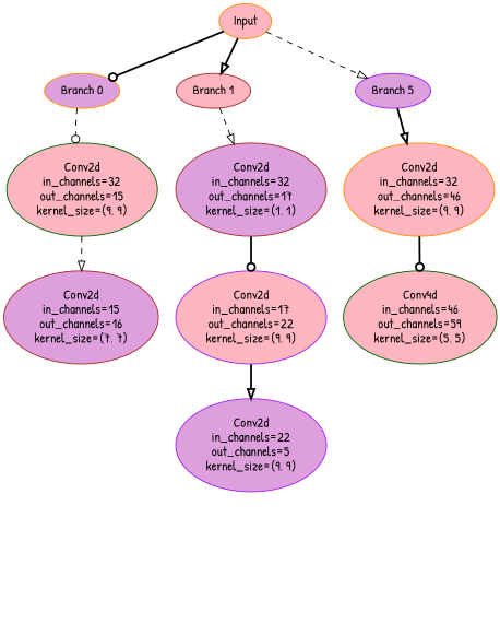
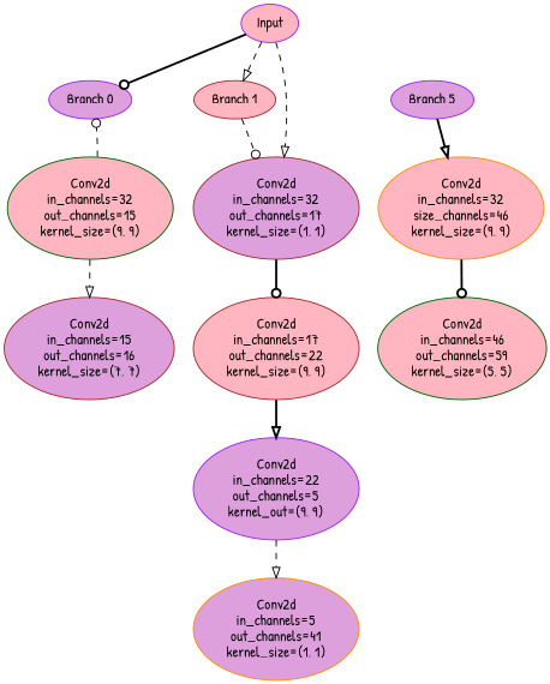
  digraph {
    fontname="Patrick Hand"
    node [color=purple fillcolor=lightpink fontname="Patrick Hand" style=filled]
    edge [arrowhead=onormal fontname="Patrick Hand" style=dashed]
-   n1 [color=darkorange label=Input]
-   n2 [color=darkorange fillcolor=plum label="Branch 0"]
+   n1 [label=Input]
+   n2 [fillcolor=plum label="Branch 0"]
    n3 [color=brown label="Branch 1"]
    n4 [fillcolor=plum label="Branch 5"]
    n5 [color=darkgreen label="Conv2d\nin_channels=32\nout_channels=15\nkernel_size=(9, 9)"]
    n6 [color=brown fillcolor=plum label="Conv2d\nin_channels=32\nout_channels=17\nkernel_size=(1, 1)"]
-   n7 [color=darkorange label="Conv2d\nin_channels=32\nout_channels=46\nkernel_size=(9, 9)"]
+   n7 [color=darkorange label="Conv2d\nin_channels=32\nsize_channels=46\nkernel_size=(9, 9)"]
    n8 [color=brown fillcolor=plum label="Conv2d\nin_channels=15\nout_channels=16\nkernel_size=(7, 7)"]
-   n9 [label="Conv2d\nin_channels=17\nout_channels=22\nkernel_size=(9, 9)"]
-   n10 [fillcolor=plum label="Conv2d\nin_channels=22\nout_channels=5\nkernel_size=(9, 9)"]
-   n12 [color=darkgreen label="Conv4d\nin_channels=46\nout_channels=59\nkernel_size=(5, 5)"]
+   n9 [color=brown label="Conv2d\nin_channels=17\nout_channels=22\nkernel_size=(9, 9)"]
+   n10 [fillcolor=plum label="Conv2d\nin_channels=22\nout_channels=5\nkernel_out=(9, 9)"]
+   n11 [color=darkorange fillcolor=plum label="Conv2d\nin_channels=5\nout_channels=41\nkernel_size=(1, 1)"]
+   n12 [color=darkgreen label="Conv2d\nin_channels=46\nout_channels=59\nkernel_size=(5, 5)"]
    n1 -> n2 [arrowhead=odot style=bold]
-   n1 -> n3 [style=bold]
-   n1 -> n4
-   n2 -> n5 [arrowhead=odot]
-   n3 -> n6
+   n1 -> n3
+   n1 -> n6
+   n5 -> n2 [arrowhead=odot]
+   n3 -> n6 [arrowhead=odot]
    n4 -> n7 [style=bold]
    n5 -> n8
    n6 -> n9 [arrowhead=odot style=bold]
    n7 -> n12 [arrowhead=odot style=bold]
    n9 -> n10 [style=bold]
+   n10 -> n11
  }
